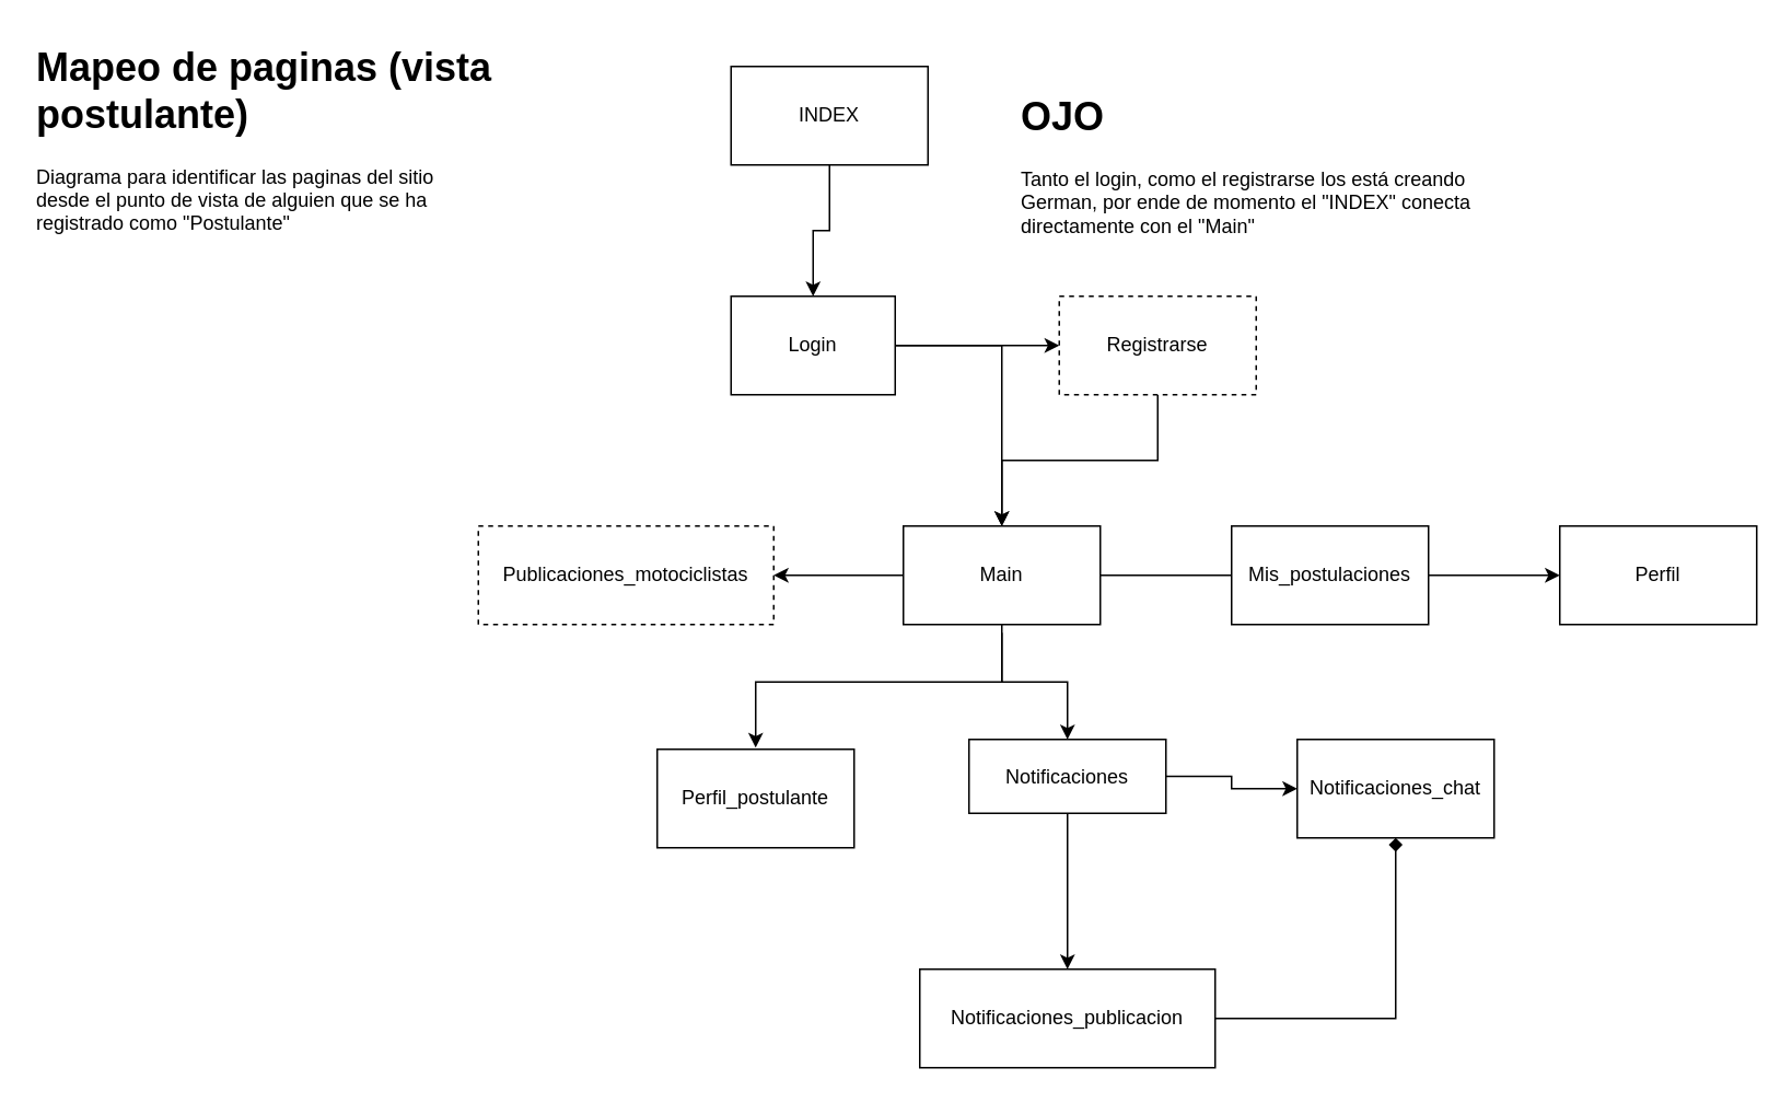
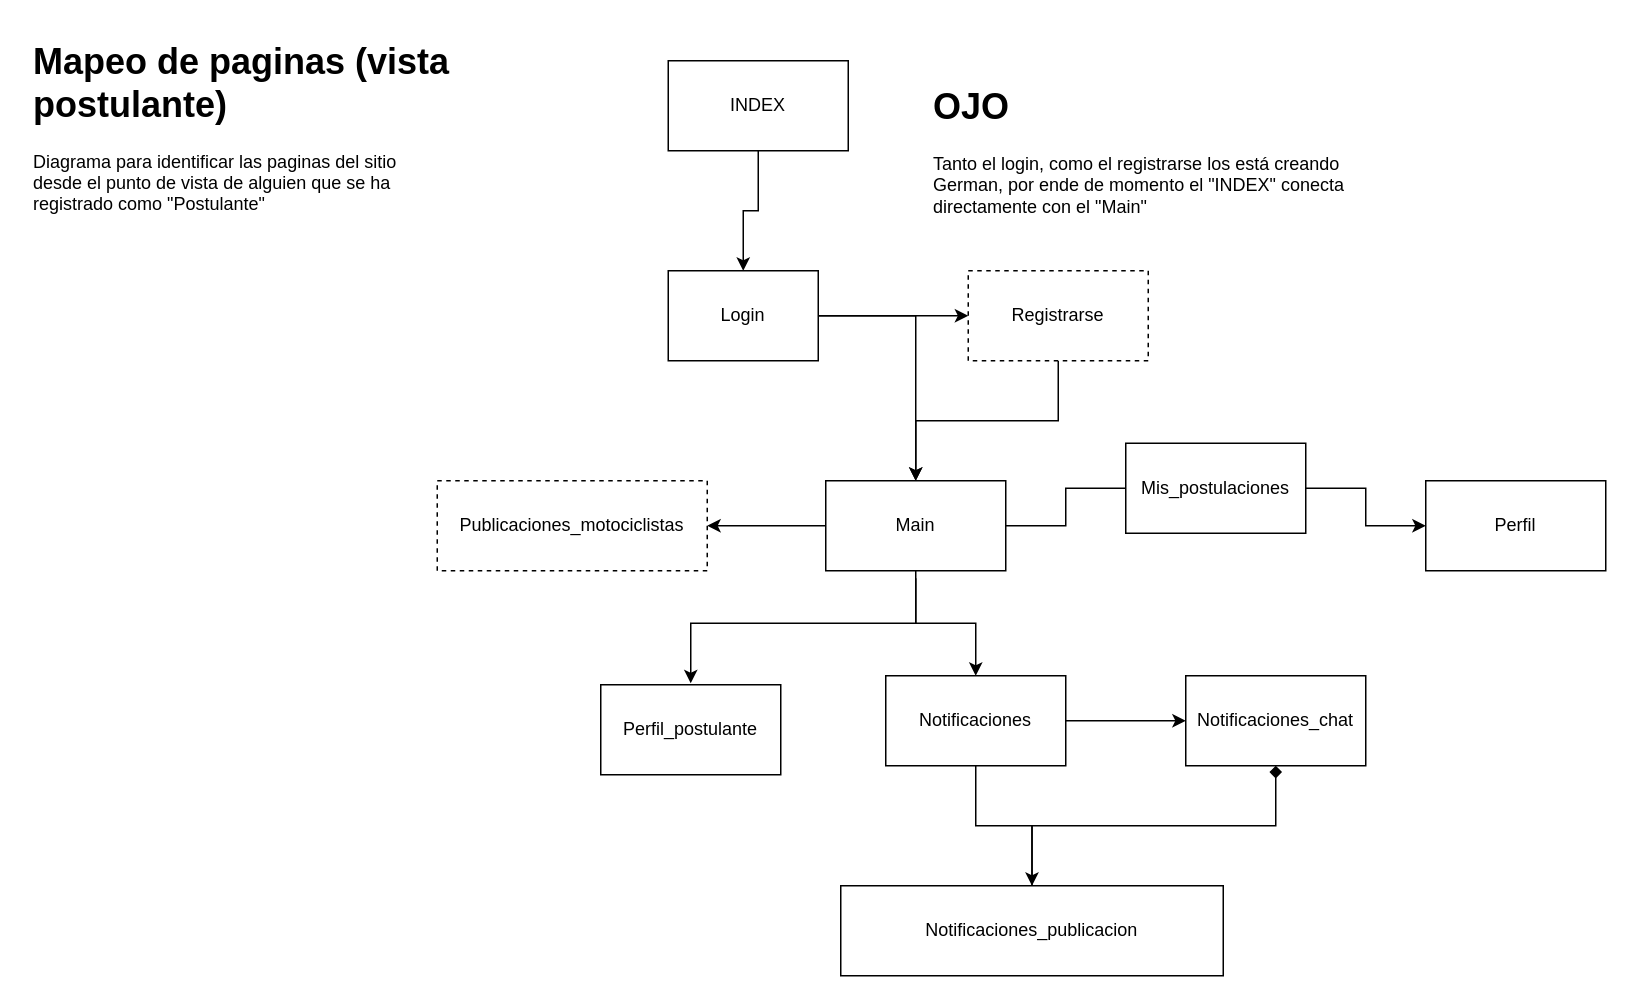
  <mxCell id="0" />
  <mxCell id="1" parent="0" />
  <mxCell id="2" value="" style="edgeStyle=orthogonalEdgeStyle;rounded=0;orthogonalLoop=1;jettySize=auto;html=1;" edge="1" parent="1" source="3" target="6"><mxGeometry relative="1" as="geometry" /></mxCell>
  <mxCell id="3" value="INDEX" style="rounded=0;whiteSpace=wrap;html=1;" vertex="1" parent="1"><mxGeometry x="445" y="40" width="120" height="60" as="geometry" /></mxCell>
  <mxCell id="4" value="" style="edgeStyle=orthogonalEdgeStyle;rounded=0;orthogonalLoop=1;jettySize=auto;html=1;" edge="1" parent="1" source="6" target="8"><mxGeometry relative="1" as="geometry" /></mxCell>
  <mxCell id="5" style="edgeStyle=orthogonalEdgeStyle;rounded=0;orthogonalLoop=1;jettySize=auto;html=1;" edge="1" parent="1" source="6" target="13"><mxGeometry relative="1" as="geometry" /></mxCell>
  <mxCell id="6" value="Login" style="rounded=0;whiteSpace=wrap;html=1;" vertex="1" parent="1"><mxGeometry x="445" y="180" width="100" height="60" as="geometry" /></mxCell>
  <mxCell id="7" style="edgeStyle=orthogonalEdgeStyle;rounded=0;orthogonalLoop=1;jettySize=auto;html=1;entryX=0.5;entryY=0;entryDx=0;entryDy=0;" edge="1" parent="1" source="8" target="13"><mxGeometry relative="1" as="geometry" /></mxCell>
  <mxCell id="8" value="Registrarse" style="rounded=0;whiteSpace=wrap;html=1;dashed=1;" vertex="1" parent="1"><mxGeometry x="645" y="180" width="120" height="60" as="geometry" /></mxCell>
  <mxCell id="9" value="" style="edgeStyle=orthogonalEdgeStyle;rounded=0;orthogonalLoop=1;jettySize=auto;html=1;" edge="1" parent="1" source="13" target="14"><mxGeometry relative="1" as="geometry" /></mxCell>
  <mxCell id="10" value="" style="edgeStyle=orthogonalEdgeStyle;rounded=0;orthogonalLoop=1;jettySize=auto;html=1;" edge="1" parent="1"><mxGeometry relative="1" as="geometry"><mxPoint x="610" y="385" as="sourcePoint" /><mxPoint x="460" y="455" as="targetPoint" /><Array as="points"><mxPoint x="610" y="415" /><mxPoint x="460" y="415" /></Array></mxGeometry></mxCell>
  <mxCell id="11" value="" style="edgeStyle=orthogonalEdgeStyle;rounded=0;orthogonalLoop=1;jettySize=auto;html=1;" edge="1" parent="1" source="13" target="18"><mxGeometry relative="1" as="geometry" /></mxCell>
  <mxCell id="12" value="" style="edgeStyle=orthogonalEdgeStyle;rounded=0;orthogonalLoop=1;jettySize=auto;html=1;endArrow=none;" edge="1" parent="1" source="13" target="20"><mxGeometry relative="1" as="geometry" /></mxCell>
  <mxCell id="13" value="Main" style="rounded=0;whiteSpace=wrap;html=1;" vertex="1" parent="1"><mxGeometry x="550" y="320" width="120" height="60" as="geometry" /></mxCell>
  <mxCell id="14" value="Publicaciones_motociclistas" style="rounded=0;whiteSpace=wrap;html=1;dashed=1;" vertex="1" parent="1"><mxGeometry x="291" y="320" width="180" height="60" as="geometry" /></mxCell>
  <mxCell id="15" value="Perfil_postulante" style="rounded=0;whiteSpace=wrap;html=1;" vertex="1" parent="1"><mxGeometry x="400" y="456" width="120" height="60" as="geometry" /></mxCell>
  <mxCell id="16" value="" style="edgeStyle=orthogonalEdgeStyle;rounded=0;orthogonalLoop=1;jettySize=auto;html=1;" edge="1" parent="1" source="18" target="23"><mxGeometry relative="1" as="geometry" /></mxCell>
  <mxCell id="17" value="" style="edgeStyle=orthogonalEdgeStyle;rounded=0;orthogonalLoop=1;jettySize=auto;html=1;" edge="1" parent="1" source="18" target="24"><mxGeometry relative="1" as="geometry" /></mxCell>
- <mxCell id="18" value="Notificaciones" style="rounded=0;whiteSpace=wrap;html=1;" vertex="1" parent="1"><mxGeometry x="590" y="450" width="120" height="45" as="geometry" /></mxCell>
+ <mxCell id="18" value="Notificaciones" style="rounded=0;whiteSpace=wrap;html=1;" vertex="1" parent="1"><mxGeometry x="590" y="450" width="120" height="60" as="geometry" /></mxCell>
  <mxCell id="19" value="" style="edgeStyle=orthogonalEdgeStyle;rounded=0;orthogonalLoop=1;jettySize=auto;html=1;" edge="1" parent="1" source="20" target="21"><mxGeometry relative="1" as="geometry" /></mxCell>
- <mxCell id="20" value="Mis_postulaciones" style="rounded=0;whiteSpace=wrap;html=1;" vertex="1" parent="1"><mxGeometry x="750" y="320" width="120" height="60" as="geometry" /></mxCell>
+ <mxCell id="20" value="Mis_postulaciones" style="rounded=0;whiteSpace=wrap;html=1;" vertex="1" parent="1"><mxGeometry x="750" y="295" width="120" height="60" as="geometry" /></mxCell>
  <mxCell id="21" value="Perfil" style="rounded=0;whiteSpace=wrap;html=1;" vertex="1" parent="1"><mxGeometry x="950" y="320" width="120" height="60" as="geometry" /></mxCell>
  <mxCell id="22" style="edgeStyle=orthogonalEdgeStyle;rounded=0;orthogonalLoop=1;jettySize=auto;html=1;entryX=0.5;entryY=1;entryDx=0;entryDy=0;endArrow=diamond;" edge="1" parent="1" source="23" target="24"><mxGeometry relative="1" as="geometry" /></mxCell>
- <mxCell id="23" value="Notificaciones_publicacion" style="rounded=0;whiteSpace=wrap;html=1;" vertex="1" parent="1"><mxGeometry x="560" y="590" width="180" height="60" as="geometry" /></mxCell>
+ <mxCell id="23" value="Notificaciones_publicacion" style="rounded=0;whiteSpace=wrap;html=1;" vertex="1" parent="1"><mxGeometry x="560" y="590" width="255" height="60" as="geometry" /></mxCell>
  <mxCell id="24" value="Notificaciones_chat" style="rounded=0;whiteSpace=wrap;html=1;" vertex="1" parent="1"><mxGeometry x="790" y="450" width="120" height="60" as="geometry" /></mxCell>
  <mxCell id="25" value="&lt;h1 style=&quot;margin-top: 0px;&quot;&gt;OJO&lt;/h1&gt;&lt;p&gt;Tanto el login, como el registrarse los está creando German, por ende de momento el &quot;INDEX&quot; conecta directamente con el &quot;Main&quot;&lt;/p&gt;" style="text;html=1;whiteSpace=wrap;overflow=hidden;rounded=0;" vertex="1" parent="1"><mxGeometry x="620" y="50" width="280" height="120" as="geometry" /></mxCell>
  <mxCell id="26" value="&lt;h1 style=&quot;margin-top: 0px;&quot;&gt;Mapeo de paginas (vista postulante)&lt;/h1&gt;&lt;p&gt;Diagrama para identificar las paginas del sitio desde el punto de vista de alguien que se ha registrado como &quot;Postulante&quot;&lt;/p&gt;" style="text;html=1;whiteSpace=wrap;overflow=hidden;rounded=0;" vertex="1" parent="1"><mxGeometry x="20" y="20" width="280" height="120" as="geometry" /></mxCell>
